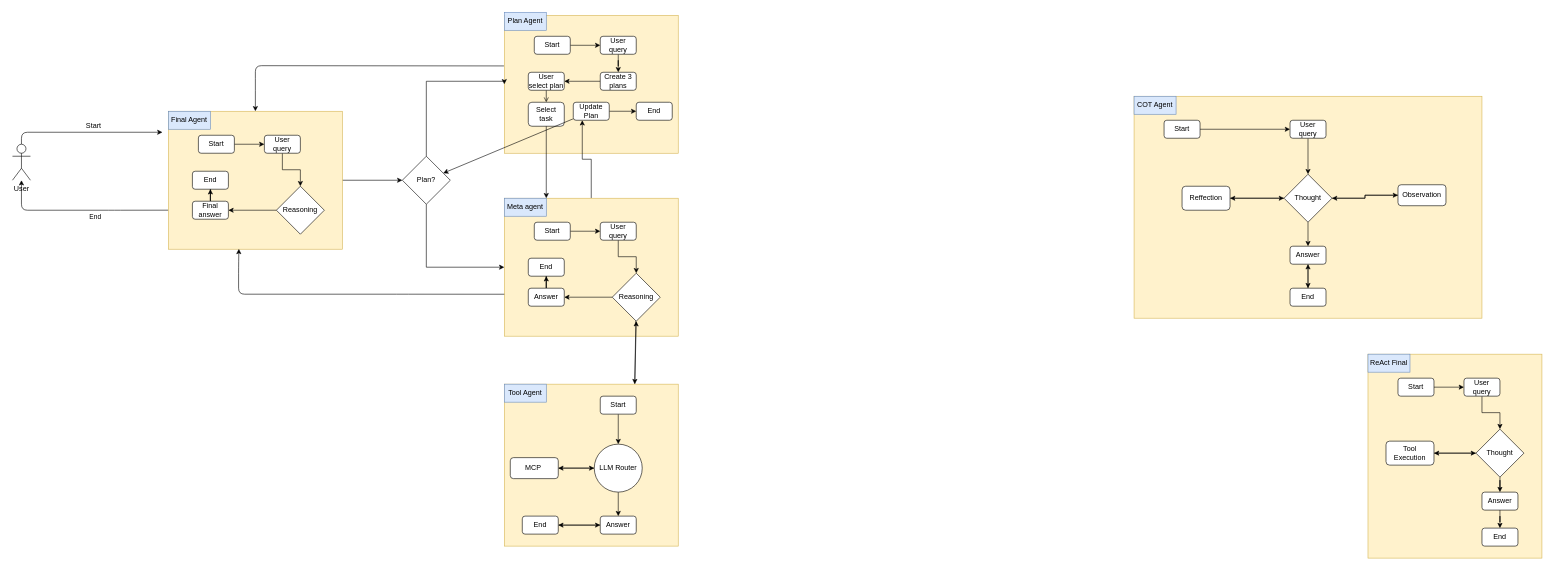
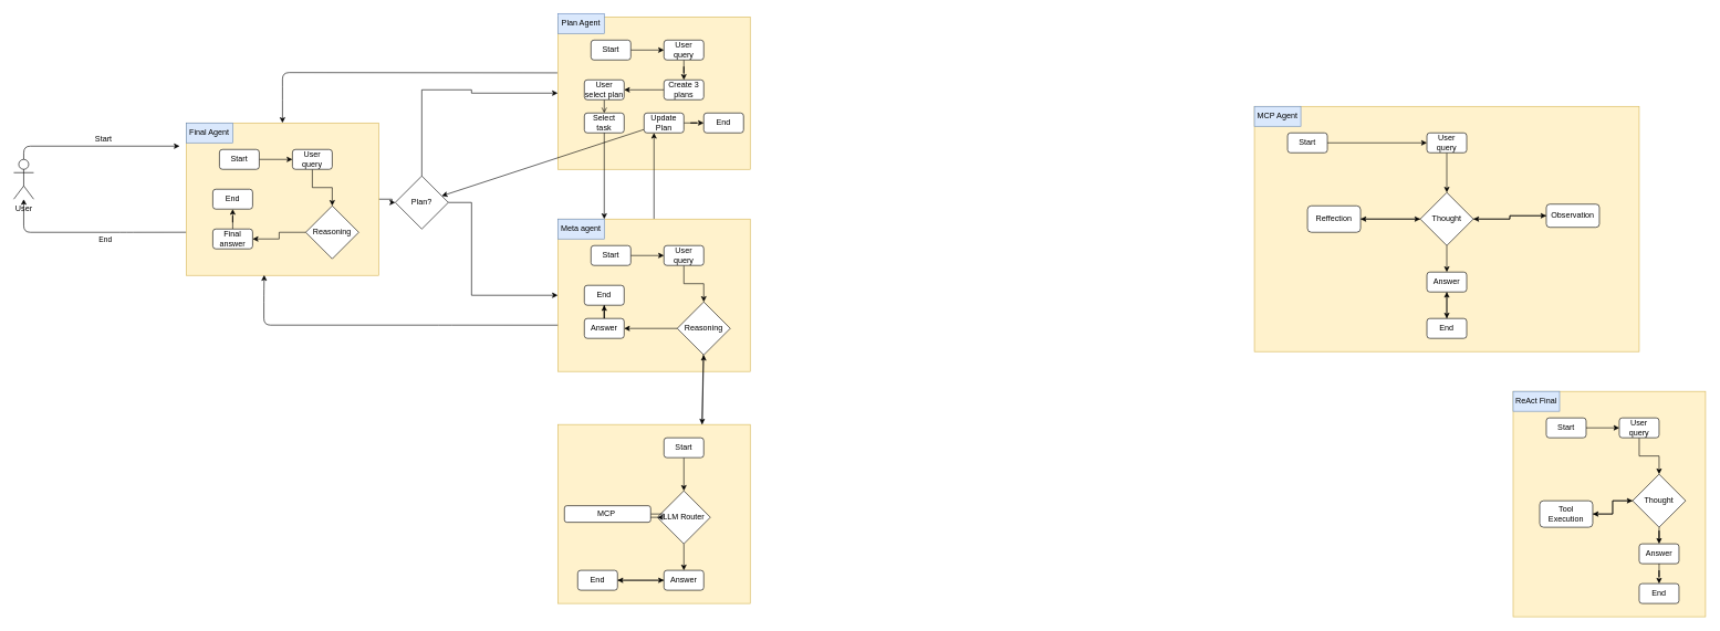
  <mxCell id="0" />
  <mxCell id="1" parent="0" />
  <mxCell id="2" style="edgeStyle=none;html=1;entryX=0.5;entryY=0;entryDx=0;entryDy=0;exitX=-0.002;exitY=0.367;exitDx=0;exitDy=0;exitPerimeter=0;" parent="1" source="3" target="77" edge="1"><mxGeometry relative="1" as="geometry"><Array as="points"><mxPoint x="425" y="109" /><mxPoint x="425" y="140" /></Array></mxGeometry></mxCell>
  <mxCell id="3" value="" style="rounded=0;whiteSpace=wrap;html=1;fillColor=#fff2cc;strokeColor=#d6b656;" parent="1" vertex="1"><mxGeometry x="840" y="25" width="290" height="230" as="geometry" /></mxCell>
  <mxCell id="4" value="Plan Agent" style="text;html=1;align=center;verticalAlign=middle;whiteSpace=wrap;rounded=0;fillColor=#dae8fc;strokeColor=#6c8ebf;" parent="1" vertex="1"><mxGeometry x="840" y="20" width="70" height="30" as="geometry" /></mxCell>
  <mxCell id="5" style="edgeStyle=orthogonalEdgeStyle;rounded=0;orthogonalLoop=1;jettySize=auto;html=1;entryX=0;entryY=0.5;entryDx=0;entryDy=0;" parent="1" source="6" target="8" edge="1"><mxGeometry relative="1" as="geometry" /></mxCell>
  <mxCell id="6" value="Start" style="rounded=1;whiteSpace=wrap;html=1;" parent="1" vertex="1"><mxGeometry x="890" y="60" width="60" height="30" as="geometry" /></mxCell>
  <mxCell id="7" style="edgeStyle=orthogonalEdgeStyle;rounded=0;orthogonalLoop=1;jettySize=auto;html=1;entryX=0.5;entryY=0;entryDx=0;entryDy=0;" parent="1" source="8" target="10" edge="1"><mxGeometry relative="1" as="geometry" /></mxCell>
  <mxCell id="8" value="User query" style="rounded=1;whiteSpace=wrap;html=1;" parent="1" vertex="1"><mxGeometry x="1000" y="60" width="60" height="30" as="geometry" /></mxCell>
  <mxCell id="9" style="edgeStyle=none;html=1;entryX=1;entryY=0.5;entryDx=0;entryDy=0;" parent="1" source="10" target="94" edge="1"><mxGeometry relative="1" as="geometry" /></mxCell>
  <mxCell id="10" value="Create 3 plans&lt;span style=&quot;color: rgba(0, 0, 0, 0); font-family: monospace; font-size: 0px; text-align: start; text-wrap-mode: nowrap;&quot;&gt;%3CmxGraphModel%3E%3Croot%3E%3CmxCell%20id%3D%220%22%2F%3E%3CmxCell%20id%3D%221%22%20parent%3D%220%22%2F%3E%3CmxCell%20id%3D%222%22%20value%3D%22User%20query%22%20style%3D%22rounded%3D1%3BwhiteSpace%3Dwrap%3Bhtml%3D1%3B%22%20vertex%3D%221%22%20parent%3D%221%22%3E%3CmxGeometry%20x%3D%22250%22%20y%3D%22310%22%20width%3D%2260%22%20height%3D%2230%22%20as%3D%22geometry%22%2F%3E%3C%2FmxCell%3E%3C%2Froot%3E%3C%2FmxGraphModel%3E&lt;/span&gt;" style="rounded=1;whiteSpace=wrap;html=1;" parent="1" vertex="1"><mxGeometry x="1000" y="120" width="60" height="30" as="geometry" /></mxCell>
- <mxCell id="11" value="Select task" style="rounded=1;whiteSpace=wrap;html=1;" parent="1" vertex="1"><mxGeometry x="880" y="170" width="60" height="40" as="geometry" /></mxCell>
+ <mxCell id="11" value="Select task" style="rounded=1;whiteSpace=wrap;html=1;" parent="1" vertex="1"><mxGeometry x="880" y="170" width="60" height="30" as="geometry" /></mxCell>
  <mxCell id="12" style="edgeStyle=orthogonalEdgeStyle;rounded=0;orthogonalLoop=1;jettySize=auto;html=1;" parent="1" source="14" target="15" edge="1"><mxGeometry relative="1" as="geometry" /></mxCell>
  <mxCell id="13" style="edgeStyle=none;html=1;" parent="1" source="14" target="92" edge="1"><mxGeometry relative="1" as="geometry" /></mxCell>
- <mxCell id="14" value="Update Plan" style="rounded=1;whiteSpace=wrap;html=1;" parent="1" vertex="1"><mxGeometry x="955" y="170" width="60" height="30" as="geometry" /></mxCell>
+ <mxCell id="14" value="Update Plan" style="rounded=1;whiteSpace=wrap;html=1;" parent="1" vertex="1"><mxGeometry x="970" y="170" width="60" height="30" as="geometry" /></mxCell>
  <mxCell id="15" value="End" style="rounded=1;whiteSpace=wrap;html=1;" parent="1" vertex="1"><mxGeometry x="1060" y="170" width="60" height="30" as="geometry" /></mxCell>
  <mxCell id="16" style="edgeStyle=orthogonalEdgeStyle;rounded=0;orthogonalLoop=1;jettySize=auto;html=1;entryX=0.25;entryY=1;entryDx=0;entryDy=0;" parent="1" source="17" target="14" edge="1"><mxGeometry relative="1" as="geometry" /></mxCell>
  <mxCell id="17" value="" style="rounded=0;whiteSpace=wrap;html=1;fillColor=#fff2cc;strokeColor=#d6b656;" parent="1" vertex="1"><mxGeometry x="840" y="330" width="290" height="230" as="geometry" /></mxCell>
  <mxCell id="18" value="Meta agent" style="text;html=1;align=center;verticalAlign=middle;whiteSpace=wrap;rounded=0;fillColor=#dae8fc;strokeColor=#6c8ebf;" parent="1" vertex="1"><mxGeometry x="840" y="330" width="70" height="30" as="geometry" /></mxCell>
  <mxCell id="19" style="edgeStyle=orthogonalEdgeStyle;rounded=0;orthogonalLoop=1;jettySize=auto;html=1;entryX=0;entryY=0.5;entryDx=0;entryDy=0;" parent="1" source="20" target="22" edge="1"><mxGeometry relative="1" as="geometry" /></mxCell>
  <mxCell id="20" value="Start" style="rounded=1;whiteSpace=wrap;html=1;" parent="1" vertex="1"><mxGeometry x="890" y="370" width="60" height="30" as="geometry" /></mxCell>
  <mxCell id="21" style="edgeStyle=orthogonalEdgeStyle;rounded=0;orthogonalLoop=1;jettySize=auto;html=1;" parent="1" source="22" target="27" edge="1"><mxGeometry relative="1" as="geometry" /></mxCell>
  <mxCell id="22" value="User query" style="rounded=1;whiteSpace=wrap;html=1;" parent="1" vertex="1"><mxGeometry x="1000" y="370" width="60" height="30" as="geometry" /></mxCell>
  <mxCell id="23" value="End" style="rounded=1;whiteSpace=wrap;html=1;" parent="1" vertex="1"><mxGeometry x="880" y="430" width="60" height="30" as="geometry" /></mxCell>
  <mxCell id="24" style="edgeStyle=orthogonalEdgeStyle;rounded=0;orthogonalLoop=1;jettySize=auto;html=1;" parent="1" source="11" edge="1"><mxGeometry relative="1" as="geometry"><mxPoint x="910" y="330" as="targetPoint" /><Array as="points"><mxPoint x="910" y="330" /></Array></mxGeometry></mxCell>
  <mxCell id="25" style="edgeStyle=orthogonalEdgeStyle;rounded=0;orthogonalLoop=1;jettySize=auto;html=1;" parent="1" source="27" target="29" edge="1"><mxGeometry relative="1" as="geometry" /></mxCell>
  <mxCell id="26" style="edgeStyle=none;html=1;entryX=0.75;entryY=0;entryDx=0;entryDy=0;" parent="1" source="27" target="49" edge="1"><mxGeometry relative="1" as="geometry" /></mxCell>
  <mxCell id="27" value="Reasoning" style="rhombus;whiteSpace=wrap;html=1;" parent="1" vertex="1"><mxGeometry x="1020" y="455" width="80" height="80" as="geometry" /></mxCell>
  <mxCell id="28" style="edgeStyle=orthogonalEdgeStyle;rounded=0;orthogonalLoop=1;jettySize=auto;html=1;entryX=0.5;entryY=1;entryDx=0;entryDy=0;" parent="1" source="29" target="23" edge="1"><mxGeometry relative="1" as="geometry" /></mxCell>
  <mxCell id="29" value="Answer" style="rounded=1;whiteSpace=wrap;html=1;" parent="1" vertex="1"><mxGeometry x="880" y="480" width="60" height="30" as="geometry" /></mxCell>
  <mxCell id="30" value="" style="rounded=0;whiteSpace=wrap;html=1;fillColor=#fff2cc;strokeColor=#d6b656;" parent="1" vertex="1"><mxGeometry x="1890" y="160" width="580" height="370" as="geometry" /></mxCell>
- <mxCell id="31" value="COT Agent" style="text;html=1;align=center;verticalAlign=middle;whiteSpace=wrap;rounded=0;fillColor=#dae8fc;strokeColor=#6c8ebf;" parent="1" vertex="1"><mxGeometry x="1890" y="160" width="70" height="30" as="geometry" /></mxCell>
+ <mxCell id="31" value="MCP Agent" style="text;html=1;align=center;verticalAlign=middle;whiteSpace=wrap;rounded=0;fillColor=#dae8fc;strokeColor=#6c8ebf;" parent="1" vertex="1"><mxGeometry x="1890" y="160" width="70" height="30" as="geometry" /></mxCell>
  <mxCell id="32" style="edgeStyle=orthogonalEdgeStyle;rounded=0;orthogonalLoop=1;jettySize=auto;html=1;entryX=0;entryY=0.5;entryDx=0;entryDy=0;" parent="1" source="33" target="35" edge="1"><mxGeometry relative="1" as="geometry" /></mxCell>
  <mxCell id="33" value="Start" style="rounded=1;whiteSpace=wrap;html=1;" parent="1" vertex="1"><mxGeometry x="1940" y="200" width="60" height="30" as="geometry" /></mxCell>
  <mxCell id="34" style="edgeStyle=orthogonalEdgeStyle;rounded=0;orthogonalLoop=1;jettySize=auto;html=1;" parent="1" source="35" target="41" edge="1"><mxGeometry relative="1" as="geometry" /></mxCell>
  <mxCell id="35" value="User query" style="rounded=1;whiteSpace=wrap;html=1;" parent="1" vertex="1"><mxGeometry x="2150" y="200" width="60" height="30" as="geometry" /></mxCell>
  <mxCell id="36" style="edgeStyle=orthogonalEdgeStyle;rounded=0;orthogonalLoop=1;jettySize=auto;html=1;" parent="1" source="37" target="43" edge="1"><mxGeometry relative="1" as="geometry" /></mxCell>
  <mxCell id="37" value="End" style="rounded=1;whiteSpace=wrap;html=1;" parent="1" vertex="1"><mxGeometry x="2150" y="480" width="60" height="30" as="geometry" /></mxCell>
  <mxCell id="38" style="edgeStyle=orthogonalEdgeStyle;rounded=0;orthogonalLoop=1;jettySize=auto;html=1;" parent="1" source="41" target="43" edge="1"><mxGeometry relative="1" as="geometry" /></mxCell>
  <mxCell id="39" style="edgeStyle=orthogonalEdgeStyle;rounded=0;orthogonalLoop=1;jettySize=auto;html=1;entryX=1;entryY=0.5;entryDx=0;entryDy=0;" parent="1" source="41" target="47" edge="1"><mxGeometry relative="1" as="geometry" /></mxCell>
  <mxCell id="40" style="edgeStyle=orthogonalEdgeStyle;rounded=0;orthogonalLoop=1;jettySize=auto;html=1;" parent="1" source="41" target="45" edge="1"><mxGeometry relative="1" as="geometry" /></mxCell>
  <mxCell id="41" value="Thought" style="rhombus;whiteSpace=wrap;html=1;" parent="1" vertex="1"><mxGeometry x="2140" y="290" width="80" height="80" as="geometry" /></mxCell>
  <mxCell id="42" style="edgeStyle=orthogonalEdgeStyle;rounded=0;orthogonalLoop=1;jettySize=auto;html=1;" parent="1" source="43" target="37" edge="1"><mxGeometry relative="1" as="geometry" /></mxCell>
  <mxCell id="43" value="Answer" style="rounded=1;whiteSpace=wrap;html=1;" parent="1" vertex="1"><mxGeometry x="2150" y="410" width="60" height="30" as="geometry" /></mxCell>
  <mxCell id="44" style="edgeStyle=orthogonalEdgeStyle;rounded=0;orthogonalLoop=1;jettySize=auto;html=1;" parent="1" source="45" target="41" edge="1"><mxGeometry relative="1" as="geometry" /></mxCell>
  <mxCell id="45" value="Observation" style="rounded=1;whiteSpace=wrap;html=1;" parent="1" vertex="1"><mxGeometry x="2330" y="307.5" width="80" height="35" as="geometry" /></mxCell>
  <mxCell id="46" style="edgeStyle=orthogonalEdgeStyle;rounded=0;orthogonalLoop=1;jettySize=auto;html=1;" parent="1" source="47" target="41" edge="1"><mxGeometry relative="1" as="geometry" /></mxCell>
  <mxCell id="47" value="Reffection" style="rounded=1;whiteSpace=wrap;html=1;" parent="1" vertex="1"><mxGeometry x="1970" y="310" width="80" height="40" as="geometry" /></mxCell>
  <mxCell id="48" style="edgeStyle=none;html=1;entryX=0.5;entryY=1;entryDx=0;entryDy=0;exitX=0.75;exitY=0;exitDx=0;exitDy=0;" parent="1" source="49" target="27" edge="1"><mxGeometry relative="1" as="geometry" /></mxCell>
  <mxCell id="49" value="" style="rounded=0;whiteSpace=wrap;html=1;fillColor=#fff2cc;strokeColor=#d6b656;" parent="1" vertex="1"><mxGeometry x="840" y="640" width="290" height="270" as="geometry" /></mxCell>
- <mxCell id="50" value="Tool Agent" style="text;html=1;align=center;verticalAlign=middle;whiteSpace=wrap;rounded=0;fillColor=#dae8fc;strokeColor=#6c8ebf;" parent="1" vertex="1"><mxGeometry x="840" y="640" width="70" height="30" as="geometry" /></mxCell>
  <mxCell id="51" style="edgeStyle=orthogonalEdgeStyle;rounded=0;orthogonalLoop=1;jettySize=auto;html=1;" parent="1" source="52" target="57" edge="1"><mxGeometry relative="1" as="geometry" /></mxCell>
  <mxCell id="52" value="Start" style="rounded=1;whiteSpace=wrap;html=1;" parent="1" vertex="1"><mxGeometry x="1000" y="660" width="60" height="30" as="geometry" /></mxCell>
  <mxCell id="53" style="edgeStyle=orthogonalEdgeStyle;rounded=0;orthogonalLoop=1;jettySize=auto;html=1;" parent="1" source="54" target="59" edge="1"><mxGeometry relative="1" as="geometry" /></mxCell>
  <mxCell id="54" value="End" style="rounded=1;whiteSpace=wrap;html=1;" parent="1" vertex="1"><mxGeometry x="870" y="860" width="60" height="30" as="geometry" /></mxCell>
  <mxCell id="55" style="edgeStyle=orthogonalEdgeStyle;rounded=0;orthogonalLoop=1;jettySize=auto;html=1;" parent="1" source="57" target="59" edge="1"><mxGeometry relative="1" as="geometry" /></mxCell>
  <mxCell id="56" style="edgeStyle=orthogonalEdgeStyle;rounded=0;orthogonalLoop=1;jettySize=auto;html=1;" parent="1" source="57" target="61" edge="1"><mxGeometry relative="1" as="geometry" /></mxCell>
- <mxCell id="57" value="LLM Router" style="ellipse;whiteSpace=wrap;html=1;" parent="1" vertex="1"><mxGeometry x="990" y="740" width="80" height="80" as="geometry" /></mxCell>
+ <mxCell id="57" value="LLM Router" style="rhombus;whiteSpace=wrap;html=1;" parent="1" vertex="1"><mxGeometry x="990" y="740" width="80" height="80" as="geometry" /></mxCell>
  <mxCell id="58" style="edgeStyle=orthogonalEdgeStyle;rounded=0;orthogonalLoop=1;jettySize=auto;html=1;" parent="1" source="59" target="54" edge="1"><mxGeometry relative="1" as="geometry" /></mxCell>
  <mxCell id="59" value="Answer" style="rounded=1;whiteSpace=wrap;html=1;" parent="1" vertex="1"><mxGeometry x="1000" y="860" width="60" height="30" as="geometry" /></mxCell>
  <mxCell id="60" style="edgeStyle=orthogonalEdgeStyle;rounded=0;orthogonalLoop=1;jettySize=auto;html=1;" parent="1" source="61" target="57" edge="1"><mxGeometry relative="1" as="geometry" /></mxCell>
- <mxCell id="61" value="MCP&amp;nbsp;" style="rounded=1;whiteSpace=wrap;html=1;" parent="1" vertex="1"><mxGeometry x="850" y="762.5" width="80" height="35" as="geometry" /></mxCell>
+ <mxCell id="61" value="MCP&amp;nbsp;" style="rounded=1;whiteSpace=wrap;html=1;" parent="1" vertex="1"><mxGeometry x="850" y="762.5" width="130" height="25" as="geometry" /></mxCell>
  <mxCell id="62" value="" style="rounded=0;whiteSpace=wrap;html=1;fillColor=#fff2cc;strokeColor=#d6b656;" parent="1" vertex="1"><mxGeometry x="2280" y="590" width="290" height="340" as="geometry" /></mxCell>
  <mxCell id="63" value="ReAct Final" style="text;html=1;align=center;verticalAlign=middle;whiteSpace=wrap;rounded=0;fillColor=#dae8fc;strokeColor=#6c8ebf;" parent="1" vertex="1"><mxGeometry x="2280" y="590" width="70" height="30" as="geometry" /></mxCell>
  <mxCell id="64" style="edgeStyle=orthogonalEdgeStyle;rounded=0;orthogonalLoop=1;jettySize=auto;html=1;entryX=0;entryY=0.5;entryDx=0;entryDy=0;" parent="1" source="65" target="67" edge="1"><mxGeometry relative="1" as="geometry" /></mxCell>
  <mxCell id="65" value="Start" style="rounded=1;whiteSpace=wrap;html=1;" parent="1" vertex="1"><mxGeometry x="2330" y="630" width="60" height="30" as="geometry" /></mxCell>
  <mxCell id="66" style="edgeStyle=orthogonalEdgeStyle;rounded=0;orthogonalLoop=1;jettySize=auto;html=1;" parent="1" source="67" target="71" edge="1"><mxGeometry relative="1" as="geometry" /></mxCell>
  <mxCell id="67" value="User query" style="rounded=1;whiteSpace=wrap;html=1;" parent="1" vertex="1"><mxGeometry x="2440" y="630" width="60" height="30" as="geometry" /></mxCell>
  <mxCell id="68" value="End" style="rounded=1;whiteSpace=wrap;html=1;" parent="1" vertex="1"><mxGeometry x="2470" y="880" width="60" height="30" as="geometry" /></mxCell>
  <mxCell id="69" style="edgeStyle=orthogonalEdgeStyle;rounded=0;orthogonalLoop=1;jettySize=auto;html=1;" parent="1" source="71" target="73" edge="1"><mxGeometry relative="1" as="geometry" /></mxCell>
  <mxCell id="70" style="edgeStyle=orthogonalEdgeStyle;rounded=0;orthogonalLoop=1;jettySize=auto;html=1;" parent="1" source="71" target="89" edge="1"><mxGeometry relative="1" as="geometry" /></mxCell>
  <mxCell id="71" value="Thought" style="rhombus;whiteSpace=wrap;html=1;" parent="1" vertex="1"><mxGeometry x="2460" y="715" width="80" height="80" as="geometry" /></mxCell>
  <mxCell id="72" style="edgeStyle=orthogonalEdgeStyle;rounded=0;orthogonalLoop=1;jettySize=auto;html=1;" parent="1" source="73" target="68" edge="1"><mxGeometry relative="1" as="geometry" /></mxCell>
  <mxCell id="73" value="Answer" style="rounded=1;whiteSpace=wrap;html=1;" parent="1" vertex="1"><mxGeometry x="2470" y="820" width="60" height="30" as="geometry" /></mxCell>
  <mxCell id="74" style="edgeStyle=orthogonalEdgeStyle;rounded=0;orthogonalLoop=1;jettySize=auto;html=1;entryX=0;entryY=0.5;entryDx=0;entryDy=0;" parent="1" source="77" target="92" edge="1"><mxGeometry relative="1" as="geometry" /></mxCell>
  <mxCell id="75" style="edgeStyle=none;html=1;exitX=0;exitY=0.717;exitDx=0;exitDy=0;exitPerimeter=0;" edge="1" parent="1" source="77" target="97"><mxGeometry relative="1" as="geometry"><Array as="points"><mxPoint x="190" y="350" /><mxPoint x="35" y="350" /></Array></mxGeometry></mxCell>
  <mxCell id="76" value="End" style="edgeLabel;html=1;align=center;verticalAlign=middle;resizable=0;points=[];" vertex="1" connectable="0" parent="75"><mxGeometry x="-0.174" y="2" relative="1" as="geometry"><mxPoint x="-1" y="8" as="offset" /></mxGeometry></mxCell>
  <mxCell id="77" value="" style="rounded=0;whiteSpace=wrap;html=1;fillColor=#fff2cc;strokeColor=#d6b656;" parent="1" vertex="1"><mxGeometry x="280" y="185" width="290" height="230" as="geometry" /></mxCell>
  <mxCell id="78" value="Final Agent" style="text;html=1;align=center;verticalAlign=middle;whiteSpace=wrap;rounded=0;fillColor=#dae8fc;strokeColor=#6c8ebf;" parent="1" vertex="1"><mxGeometry x="280" y="185" width="70" height="30" as="geometry" /></mxCell>
  <mxCell id="79" style="edgeStyle=orthogonalEdgeStyle;rounded=0;orthogonalLoop=1;jettySize=auto;html=1;entryX=0;entryY=0.5;entryDx=0;entryDy=0;" parent="1" source="80" target="82" edge="1"><mxGeometry relative="1" as="geometry" /></mxCell>
  <mxCell id="80" value="Start" style="rounded=1;whiteSpace=wrap;html=1;" parent="1" vertex="1"><mxGeometry x="330" y="225" width="60" height="30" as="geometry" /></mxCell>
  <mxCell id="81" style="edgeStyle=orthogonalEdgeStyle;rounded=0;orthogonalLoop=1;jettySize=auto;html=1;" parent="1" source="82" target="85" edge="1"><mxGeometry relative="1" as="geometry" /></mxCell>
  <mxCell id="82" value="User query" style="rounded=1;whiteSpace=wrap;html=1;" parent="1" vertex="1"><mxGeometry x="440" y="225" width="60" height="30" as="geometry" /></mxCell>
  <mxCell id="83" value="End" style="rounded=1;whiteSpace=wrap;html=1;" parent="1" vertex="1"><mxGeometry x="320" y="285" width="60" height="30" as="geometry" /></mxCell>
  <mxCell id="84" style="edgeStyle=orthogonalEdgeStyle;rounded=0;orthogonalLoop=1;jettySize=auto;html=1;" parent="1" source="85" target="87" edge="1"><mxGeometry relative="1" as="geometry" /></mxCell>
  <mxCell id="85" value="Reasoning" style="rhombus;whiteSpace=wrap;html=1;" parent="1" vertex="1"><mxGeometry x="460" y="310" width="80" height="80" as="geometry" /></mxCell>
  <mxCell id="86" style="edgeStyle=orthogonalEdgeStyle;rounded=0;orthogonalLoop=1;jettySize=auto;html=1;entryX=0.5;entryY=1;entryDx=0;entryDy=0;" parent="1" source="87" target="83" edge="1"><mxGeometry relative="1" as="geometry" /></mxCell>
- <mxCell id="87" value="Final answer" style="rounded=1;whiteSpace=wrap;html=1;" parent="1" vertex="1"><mxGeometry x="320" y="335" width="60" height="30" as="geometry" /></mxCell>
+ <mxCell id="87" value="Final answer" style="rounded=1;whiteSpace=wrap;html=1;" parent="1" vertex="1"><mxGeometry x="320" y="345" width="60" height="30" as="geometry" /></mxCell>
  <mxCell id="88" style="edgeStyle=orthogonalEdgeStyle;rounded=0;orthogonalLoop=1;jettySize=auto;html=1;" parent="1" source="89" target="71" edge="1"><mxGeometry relative="1" as="geometry" /></mxCell>
- <mxCell id="89" value="Tool Execution" style="rounded=1;whiteSpace=wrap;html=1;" parent="1" vertex="1"><mxGeometry x="2310" y="735" width="80" height="40" as="geometry" /></mxCell>
+ <mxCell id="89" value="Tool Execution" style="rounded=1;whiteSpace=wrap;html=1;" parent="1" vertex="1"><mxGeometry x="2320" y="755" width="80" height="40" as="geometry" /></mxCell>
  <mxCell id="90" style="edgeStyle=orthogonalEdgeStyle;rounded=0;orthogonalLoop=1;jettySize=auto;html=1;entryX=0;entryY=0.5;entryDx=0;entryDy=0;" parent="1" source="92" target="3" edge="1"><mxGeometry relative="1" as="geometry"><Array as="points"><mxPoint x="710" y="135" /></Array></mxGeometry></mxCell>
  <mxCell id="91" style="edgeStyle=orthogonalEdgeStyle;rounded=0;orthogonalLoop=1;jettySize=auto;html=1;" parent="1" source="92" target="17" edge="1"><mxGeometry relative="1" as="geometry"><Array as="points"><mxPoint x="710" y="445" /></Array></mxGeometry></mxCell>
- <mxCell id="92" value="Plan?" style="rhombus;whiteSpace=wrap;html=1;" parent="1" vertex="1"><mxGeometry x="670" y="260" width="80" height="80" as="geometry" /></mxCell>
+ <mxCell id="92" value="Plan?" style="rhombus;whiteSpace=wrap;html=1;" parent="1" vertex="1"><mxGeometry x="595" y="265" width="80" height="80" as="geometry" /></mxCell>
  <mxCell id="93" style="edgeStyle=none;html=1;entryX=0.5;entryY=0;entryDx=0;entryDy=0;endArrow=open;" parent="1" source="94" target="11" edge="1"><mxGeometry relative="1" as="geometry" /></mxCell>
  <mxCell id="94" value="User select plan" style="rounded=1;whiteSpace=wrap;html=1;" parent="1" vertex="1"><mxGeometry x="880" y="120" width="60" height="30" as="geometry" /></mxCell>
  <mxCell id="95" style="edgeStyle=none;html=1;entryX=0.405;entryY=0.998;entryDx=0;entryDy=0;entryPerimeter=0;exitX=0;exitY=0.696;exitDx=0;exitDy=0;exitPerimeter=0;" parent="1" source="17" target="77" edge="1"><mxGeometry relative="1" as="geometry"><Array as="points"><mxPoint x="670" y="490" /><mxPoint x="397" y="490" /><mxPoint x="397" y="445" /></Array></mxGeometry></mxCell>
  <mxCell id="96" style="edgeStyle=none;html=1;" edge="1" parent="1" source="97"><mxGeometry relative="1" as="geometry"><mxPoint x="270" y="220" as="targetPoint" /><Array as="points"><mxPoint x="35" y="220" /></Array></mxGeometry></mxCell>
  <mxCell id="97" value="User" style="shape=umlActor;verticalLabelPosition=bottom;verticalAlign=top;html=1;outlineConnect=0;" vertex="1" parent="1"><mxGeometry x="20" y="240" width="30" height="60" as="geometry" /></mxCell>
  <mxCell id="98" value="Start" style="text;html=1;align=center;verticalAlign=middle;resizable=0;points=[];autosize=1;strokeColor=none;fillColor=none;" vertex="1" parent="1"><mxGeometry x="130" y="195" width="50" height="30" as="geometry" /></mxCell>
